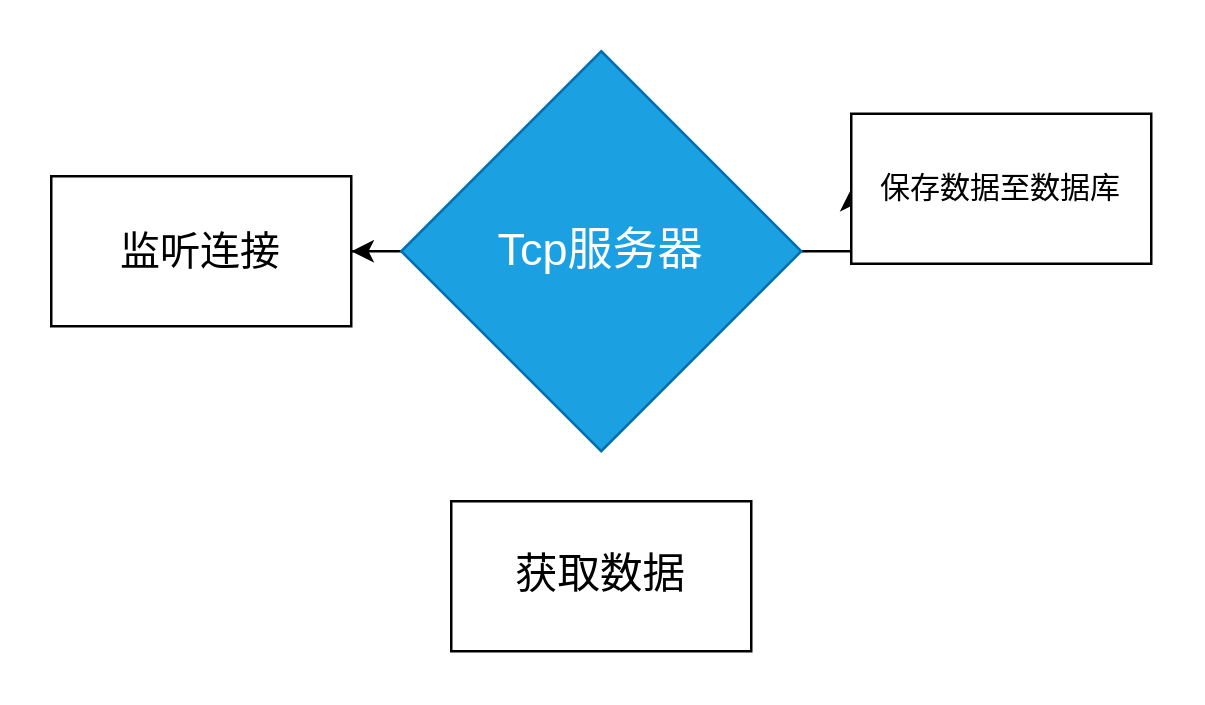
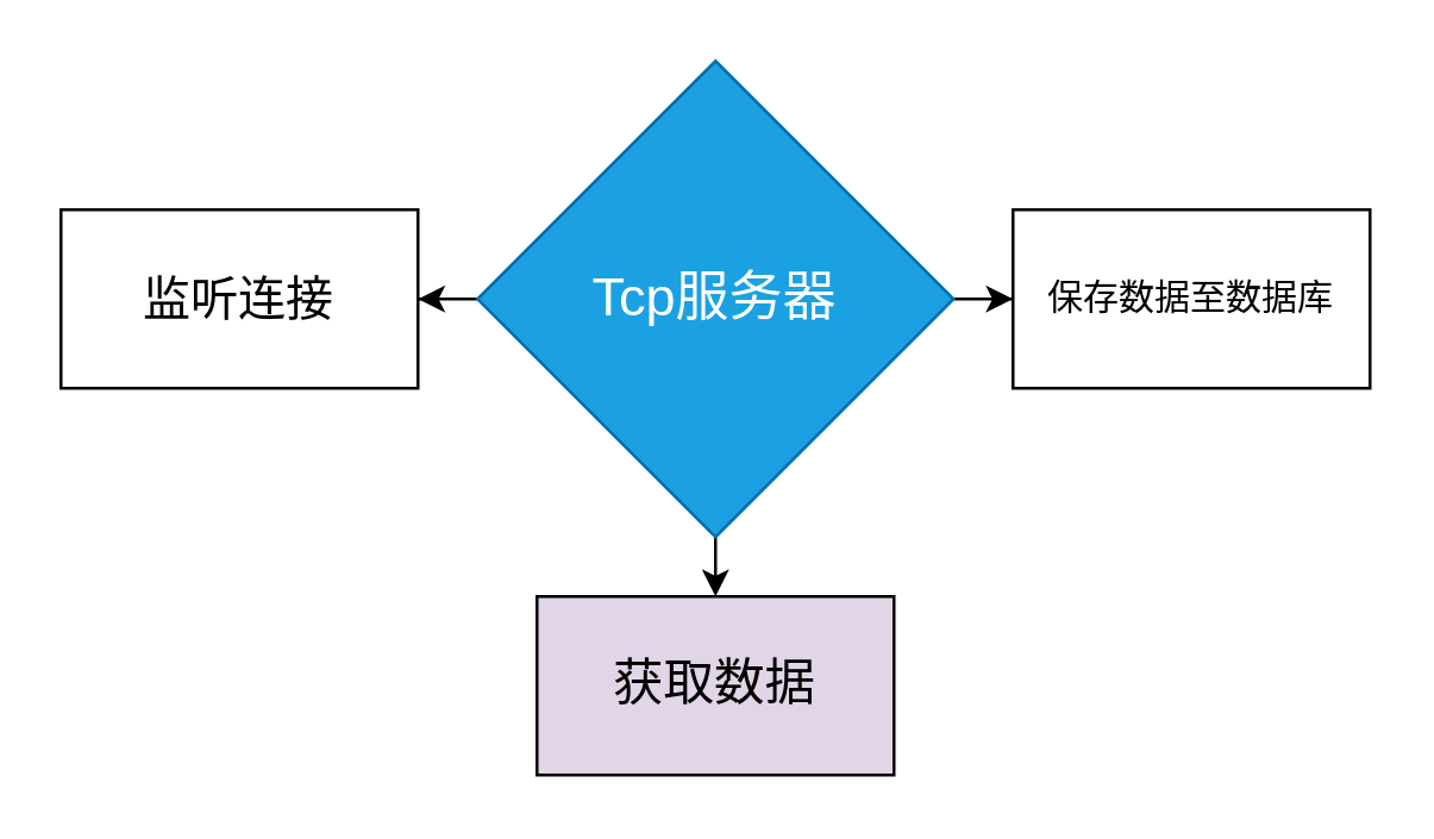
  <mxCell id="0" />
  <mxCell id="1" parent="0" />
  <mxCell id="2" value="" style="edgeStyle=orthogonalEdgeStyle;rounded=0;orthogonalLoop=1;jettySize=auto;html=1;" edge="1" parent="1" source="5" target="6"><mxGeometry relative="1" as="geometry" /></mxCell>
+ <mxCell id="3" style="edgeStyle=orthogonalEdgeStyle;rounded=0;orthogonalLoop=1;jettySize=auto;html=1;exitX=0.5;exitY=1;exitDx=0;exitDy=0;entryX=0.5;entryY=0;entryDx=0;entryDy=0;" edge="1" parent="1" source="5" target="7"><mxGeometry relative="1" as="geometry" /></mxCell>
  <mxCell id="4" value="" style="edgeStyle=orthogonalEdgeStyle;rounded=0;orthogonalLoop=1;jettySize=auto;html=1;" edge="1" parent="1" source="5" target="8"><mxGeometry relative="1" as="geometry" /></mxCell>
  <mxCell id="5" value="&lt;font style=&quot;font-size: 18px;&quot;&gt;Tcp服务器&lt;/font&gt;" style="rhombus;whiteSpace=wrap;html=1;fillColor=#1ba1e2;strokeColor=#006EAF;fontSize=18;fontColor=#ffffff;" vertex="1" parent="1"><mxGeometry x="160" y="20" width="160" height="160" as="geometry" /></mxCell>
  <mxCell id="6" value="&lt;span style=&quot;font-size: 16px;&quot;&gt;监听连接&lt;/span&gt;" style="rounded=0;whiteSpace=wrap;html=1;" vertex="1" parent="1"><mxGeometry x="20" y="70" width="120" height="60" as="geometry" /></mxCell>
- <mxCell id="7" value="获取数据" style="rounded=0;whiteSpace=wrap;html=1;fontSize=17;" vertex="1" parent="1"><mxGeometry x="180" y="200" width="120" height="60" as="geometry" /></mxCell>
- <mxCell id="8" value="保存数据至数据库" style="rounded=0;whiteSpace=wrap;html=1;" vertex="1" parent="1"><mxGeometry x="340" y="45" width="120" height="60" as="geometry" /></mxCell>
+ <mxCell id="7" value="获取数据" style="rounded=0;whiteSpace=wrap;html=1;fontSize=17;fillColor=#e1d5e7;" vertex="1" parent="1"><mxGeometry x="180" y="200" width="120" height="60" as="geometry" /></mxCell>
+ <mxCell id="8" value="保存数据至数据库" style="rounded=0;whiteSpace=wrap;html=1;" vertex="1" parent="1"><mxGeometry x="340" y="70" width="120" height="60" as="geometry" /></mxCell>
